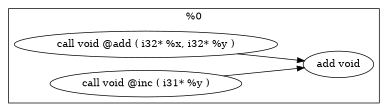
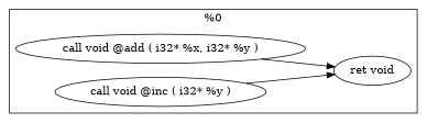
  digraph {
    rankdir=LR
    n1 [height=0.51389 label="call void @add ( i32* %x, i32* %y )" width=5.1111]
-   n2 [height=0.51389 label="call void @inc ( i31* %y )" width=3.7222]
-   n3 [height=0.51389 label="add void" width=1.3611]
+   n2 [height=0.51389 label="call void @inc ( i32* %y )" width=3.7222]
+   n3 [height=0.51389 label="ret void" width=1.3611]
    subgraph cluster_1 {
      label="%0"
      n1
      n2
      n3
    }
    n1 -> n3
    n2 -> n3
  }
